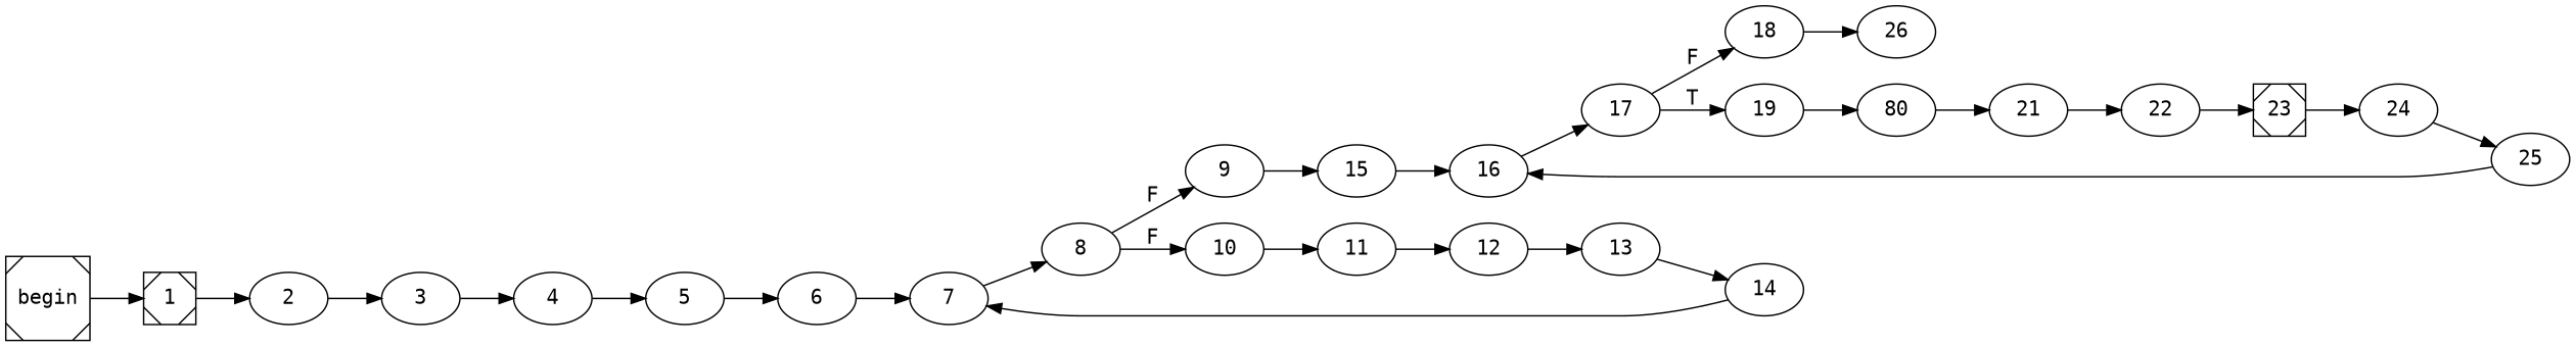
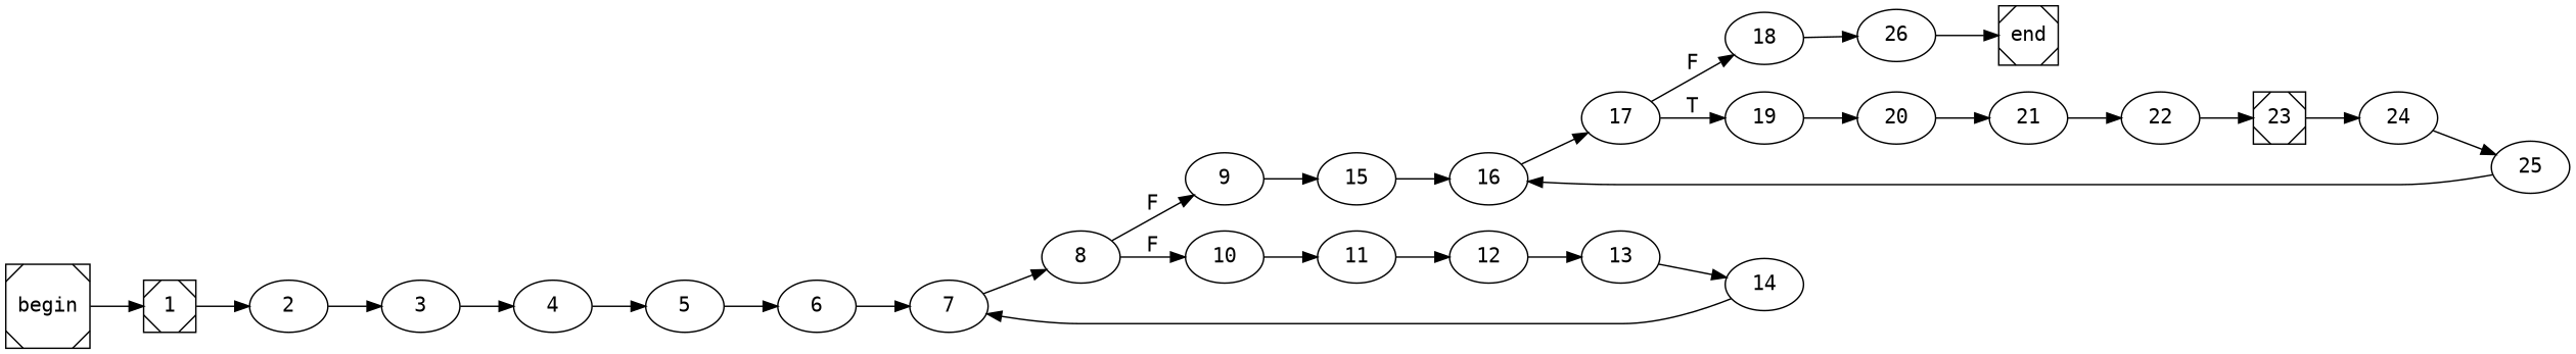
  digraph {
    fontname="DejaVu Sans Mono"
    rankdir=LR
    node [fontname="DejaVu Sans Mono"]
    edge [fontname="DejaVu Sans Mono"]
    begin [shape=Msquare]
    1 [shape=Msquare]
    2
+   end [shape=Msquare]
    3
    4
    5
    6
    7
    8
    10
    9
    11
    15
    12
    16
    17
    13
    14
    19
    18
-   20 [label=80]
+   20
    26
    21
    22
    23 [shape=Msquare]
    24
    25
    begin -> 1
    1 -> 2
    2 -> 3
    3 -> 4
    4 -> 5
    5 -> 6
    6 -> 7
    7 -> 8
    8 -> 10 [label=F]
    8 -> 9 [label=F]
    10 -> 11
    9 -> 15
    11 -> 12
    15 -> 16
    12 -> 13
    16 -> 17
    17 -> 19 [label=T]
    17 -> 18 [label=F]
    13 -> 14
    14 -> 7
    19 -> 20
    18 -> 26
    20 -> 21
+   26 -> end
    21 -> 22
    22 -> 23
    23 -> 24
    24 -> 25
    25 -> 16
  }
